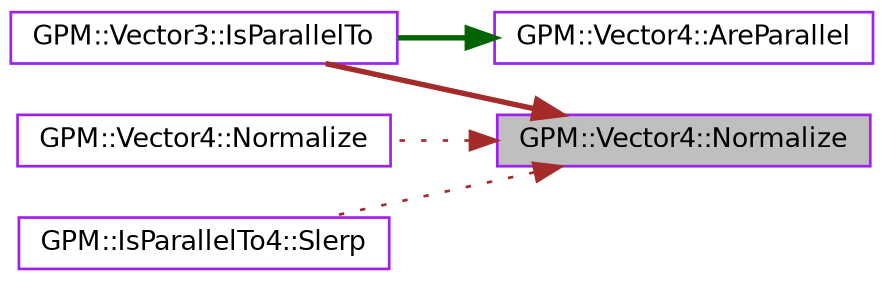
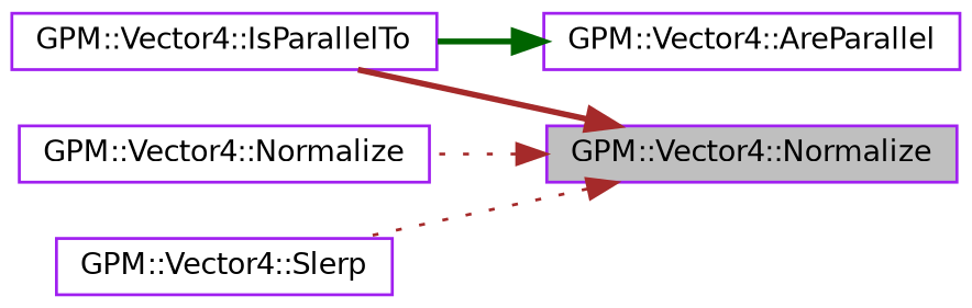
  digraph {
    rankdir=RL
    node [color=purple fillcolor=white fontname=Helvetica fontsize=10 shape=record style=filled]
    edge [color=brown dir=back fontname=Helvetica fontsize=10 labelfontname=Helvetica labelfontsize=10 style=bold]
    n1 [fillcolor=grey75 fontcolor=black height=0.2 label="GPM::Vector4::Normalize" width=0.4]
-   n2 [height=0.2 label="GPM::Vector3::IsParallelTo" width=0.4]
+   n2 [height=0.2 label="GPM::Vector4::IsParallelTo" width=0.4]
    n3 [height=0.2 label="GPM::Vector4::Normalize" width=0.4]
-   n4 [height=0.2 label="GPM::IsParallelTo4::Slerp" width=0.4]
+   n4 [height=0.2 label="GPM::Vector4::Slerp" width=0.4]
    n5 [height=0.2 label="GPM::Vector4::AreParallel" width=0.4]
    n1 -> n2
    n1 -> n3 [style=dotted]
    n1 -> n4 [style=dotted]
    n5 -> n2 [color=darkgreen]
  }
